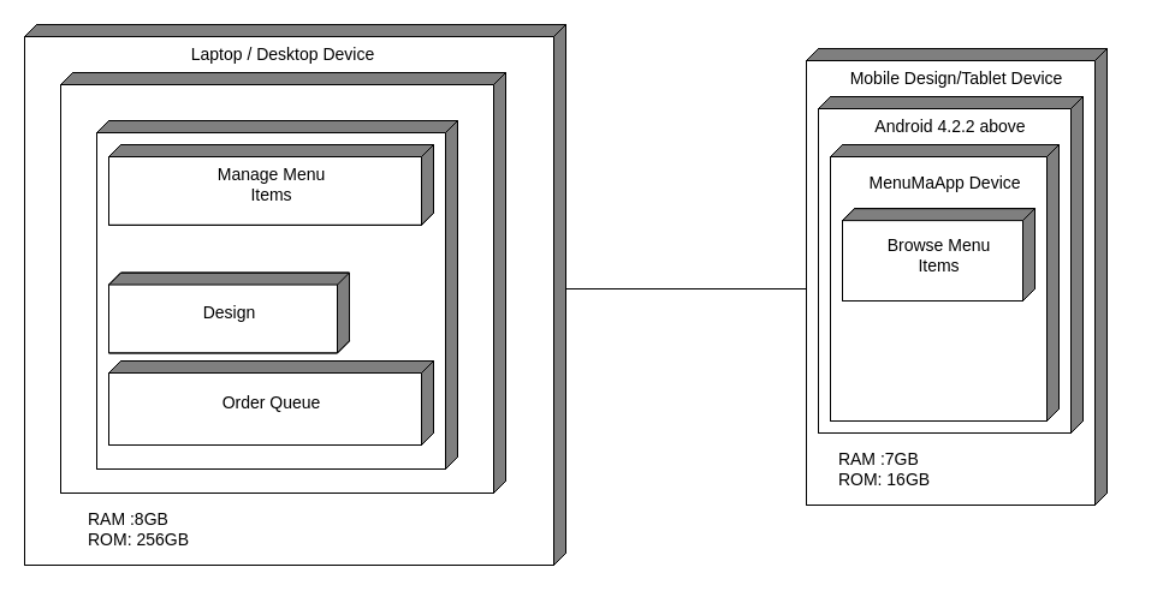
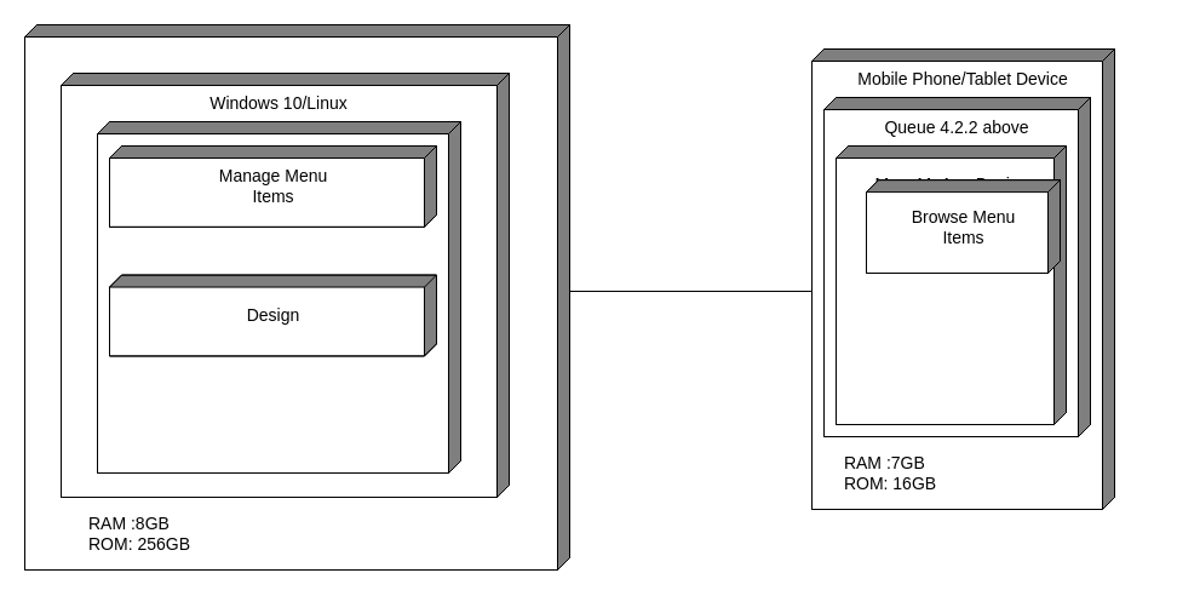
  <mxCell id="0" />
  <mxCell id="1" parent="0" />
  <mxCell id="2" value="" style="html=1;dashed=0;whitespace=wrap;shape=mxgraph.dfd.externalEntity;flipH=1;" parent="1" vertex="1"><mxGeometry x="20" y="20" width="450" height="450" as="geometry" /></mxCell>
- <mxCell id="3" value="&lt;font style=&quot;font-size: 14px;&quot;&gt;Laptop / Desktop Device&lt;/font&gt;" style="text;html=1;strokeColor=none;fillColor=none;align=center;verticalAlign=middle;whiteSpace=wrap;rounded=0;" parent="1" vertex="1"><mxGeometry x="60" y="30" width="350" height="30" as="geometry" /></mxCell>
  <mxCell id="4" value="" style="html=1;dashed=0;whitespace=wrap;shape=mxgraph.dfd.externalEntity;fontSize=14;flipH=1;" parent="1" vertex="1"><mxGeometry x="50" y="60" width="370" height="350" as="geometry" /></mxCell>
  <mxCell id="5" value="&lt;div style=&quot;text-align: left;&quot;&gt;&lt;span style=&quot;background-color: initial;&quot;&gt;RAM :8GB&lt;/span&gt;&lt;/div&gt;&lt;div style=&quot;text-align: left;&quot;&gt;&lt;span style=&quot;background-color: initial;&quot;&gt;ROM: 256GB&lt;/span&gt;&lt;/div&gt;" style="text;html=1;strokeColor=none;fillColor=none;align=center;verticalAlign=middle;whiteSpace=wrap;rounded=0;fontSize=14;" parent="1" vertex="1"><mxGeometry x="50" y="410" width="130" height="60" as="geometry" /></mxCell>
  <mxCell id="6" value="" style="html=1;dashed=0;whitespace=wrap;shape=mxgraph.dfd.externalEntity;fontSize=14;flipH=1;" parent="1" vertex="1"><mxGeometry x="670" y="40" width="250" height="380" as="geometry" /></mxCell>
- <mxCell id="7" value="&lt;font style=&quot;font-size: 14px;&quot;&gt;Mobile Design/Tablet Device&lt;/font&gt;" style="text;html=1;strokeColor=none;fillColor=none;align=center;verticalAlign=middle;whiteSpace=wrap;rounded=0;" parent="1" vertex="1"><mxGeometry x="640" y="50" width="310" height="30" as="geometry" /></mxCell>
+ <mxCell id="7" value="&lt;font style=&quot;font-size: 14px;&quot;&gt;Mobile Phone/Tablet Device&lt;/font&gt;" style="text;html=1;strokeColor=none;fillColor=none;align=center;verticalAlign=middle;whiteSpace=wrap;rounded=0;" parent="1" vertex="1"><mxGeometry x="640" y="50" width="310" height="30" as="geometry" /></mxCell>
  <mxCell id="8" value="" style="html=1;dashed=0;whitespace=wrap;shape=mxgraph.dfd.externalEntity;fontSize=14;flipH=1;" parent="1" vertex="1"><mxGeometry x="680" y="80" width="220" height="280" as="geometry" /></mxCell>
  <mxCell id="9" value="&lt;br&gt;MenuMaApp Device" style="html=1;dashed=0;whitespace=wrap;shape=mxgraph.dfd.externalEntity;fontSize=14;flipH=1;verticalAlign=top;" parent="1" vertex="1"><mxGeometry x="690" y="120" width="190" height="230" as="geometry" /></mxCell>
  <mxCell id="10" value="&lt;div style=&quot;text-align: left;&quot;&gt;&lt;span style=&quot;background-color: initial;&quot;&gt;RAM :7GB&lt;/span&gt;&lt;/div&gt;&lt;div style=&quot;text-align: left;&quot;&gt;&lt;span style=&quot;background-color: initial;&quot;&gt;ROM: 16GB&lt;/span&gt;&lt;/div&gt;" style="text;html=1;strokeColor=none;fillColor=none;align=center;verticalAlign=middle;whiteSpace=wrap;rounded=0;fontSize=14;" parent="1" vertex="1"><mxGeometry x="670" y="360" width="130" height="60" as="geometry" /></mxCell>
- <mxCell id="12" value="&lt;br&gt;MenuMaApp Tablet" style="html=1;dashed=0;whitespace=wrap;shape=mxgraph.dfd.externalEntity;fontSize=14;flipH=1;align=center;verticalAlign=top;" parent="1" vertex="1"><mxGeometry x="80" y="100" width="300" height="290" as="geometry" /></mxCell>
- <mxCell id="13" value="Design" style="html=1;dashed=0;whitespace=wrap;shape=mxgraph.dfd.externalEntity;fontSize=14;flipH=1;align=center;" parent="1" vertex="1"><mxGeometry x="90" y="226.55" width="200" height="66.9" as="geometry" /></mxCell>
+ <mxCell id="11" value="&lt;span style=&quot;font-size: 14px;&quot;&gt;Windows 10/Linux&lt;/span&gt;" style="text;html=1;strokeColor=none;fillColor=none;align=center;verticalAlign=middle;whiteSpace=wrap;rounded=0;" parent="1" vertex="1"><mxGeometry x="100" y="70" width="260" height="30" as="geometry" /></mxCell>
+ <mxCell id="12" value="&lt;br&gt;MenuMaApp Manage" style="html=1;dashed=0;whitespace=wrap;shape=mxgraph.dfd.externalEntity;fontSize=14;flipH=1;align=center;verticalAlign=top;" parent="1" vertex="1"><mxGeometry x="80" y="100" width="300" height="290" as="geometry" /></mxCell>
+ <mxCell id="13" value="Design" style="html=1;dashed=0;whitespace=wrap;shape=mxgraph.dfd.externalEntity;fontSize=14;flipH=1;align=center;" parent="1" vertex="1"><mxGeometry x="90" y="226.55" width="270" height="66.9" as="geometry" /></mxCell>
  <mxCell id="14" value="Manage Menu&lt;br&gt;Items" style="html=1;dashed=0;whitespace=wrap;shape=mxgraph.dfd.externalEntity;fontSize=14;flipH=1;align=center;" parent="1" vertex="1"><mxGeometry x="90" y="120" width="270" height="66.9" as="geometry" /></mxCell>
- <mxCell id="15" value="Order Queue" style="html=1;dashed=0;whitespace=wrap;shape=mxgraph.dfd.externalEntity;fontSize=14;flipH=1;align=center;" parent="1" vertex="1"><mxGeometry x="90" y="300" width="270" height="70" as="geometry" /></mxCell>
- <mxCell id="16" value="&lt;font style=&quot;font-size: 14px;&quot;&gt;Android 4.2.2 above&lt;/font&gt;" style="text;html=1;strokeColor=none;fillColor=none;align=center;verticalAlign=middle;whiteSpace=wrap;rounded=0;" parent="1" vertex="1"><mxGeometry x="675" y="90" width="230" height="30" as="geometry" /></mxCell>
- <mxCell id="17" value="Browse Menu&lt;br&gt;Items" style="html=1;dashed=0;whitespace=wrap;shape=mxgraph.dfd.externalEntity;fontSize=14;flipH=1;align=center;" parent="1" vertex="1"><mxGeometry x="700" y="173.1" width="160" height="76.9" as="geometry" /></mxCell>
+ <mxCell id="16" value="&lt;font style=&quot;font-size: 14px;&quot;&gt;Queue 4.2.2 above&lt;/font&gt;" style="text;html=1;strokeColor=none;fillColor=none;align=center;verticalAlign=middle;whiteSpace=wrap;rounded=0;" parent="1" vertex="1"><mxGeometry x="675" y="90" width="230" height="30" as="geometry" /></mxCell>
+ <mxCell id="17" value="Browse Menu&lt;br&gt;Items" style="html=1;dashed=0;whitespace=wrap;shape=mxgraph.dfd.externalEntity;fontSize=14;flipH=1;align=center;" parent="1" vertex="1"><mxGeometry x="715" y="148.1" width="160" height="76.9" as="geometry" /></mxCell>
  <mxCell id="18" value="" style="endArrow=none;html=1;exitX=0;exitY=0;exitDx=0;exitDy=220;exitPerimeter=0;" parent="1" source="2" edge="1"><mxGeometry width="50" height="50" relative="1" as="geometry"><mxPoint x="570" y="240" as="sourcePoint" /><mxPoint x="670" y="240" as="targetPoint" /></mxGeometry></mxCell>
